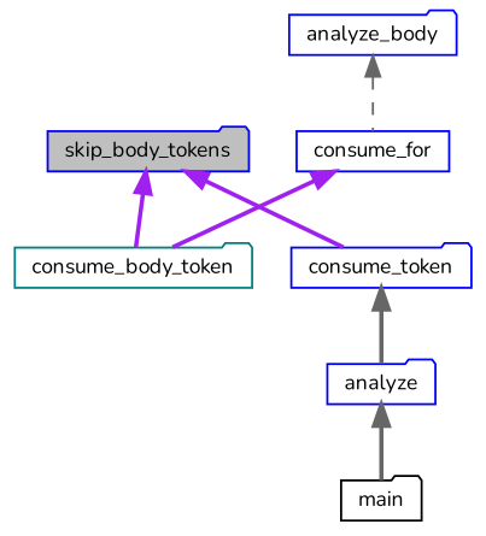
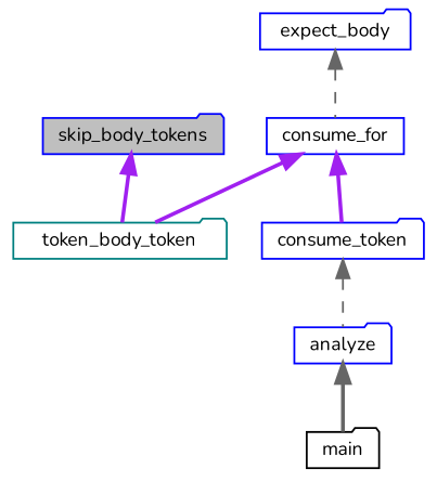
  digraph {
    fontname=Nunito
    rankdir=TB
    node [color=blue fillcolor=white fontname=Nunito fontsize=10 shape=folder style=filled]
    edge [color=purple dir=back fontname=Nunito fontsize=10 labelfontname=Helvetica labelfontsize=10 style=bold]
    n1 [fillcolor=grey75 fontcolor=black height=0.2 label=skip_body_tokens width=0.4]
-   n2 [color=teal height=0.2 label=consume_body_token width=0.4]
-   n3 [height=0.2 label=analyze_body width=0.4]
+   n2 [color=teal height=0.2 label=token_body_token width=0.4]
+   n3 [height=0.2 label=expect_body width=0.4]
    n4 [height=0.2 label=consume_for shape=box width=0.4]
    n5 [height=0.2 label=consume_token width=0.4]
    n6 [height=0.2 label=analyze width=0.4]
    n7 [color=black height=0.2 label=main width=0.4]
    n1 -> n2
    n3 -> n4 [color=gray40 style=dashed]
    n4 -> n2
-   n1 -> n5
-   n5 -> n6 [color=gray40]
+   n4 -> n5
+   n5 -> n6 [color=gray40 style=dashed]
    n6 -> n7 [color=gray40]
  }
